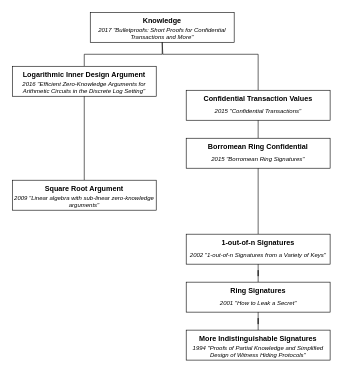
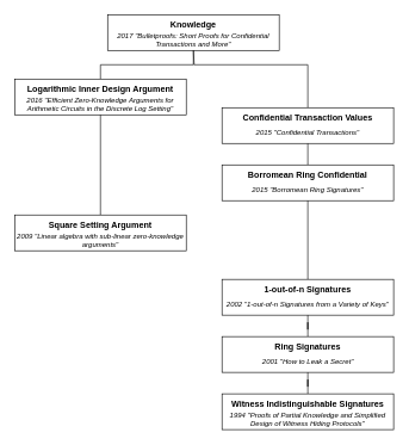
  <mxCell id="0" />
  <mxCell id="1" parent="0" />
  <mxCell id="2" value="Knowledge" style="rounded=0;whiteSpace=wrap;html=1;verticalAlign=top;fontStyle=1" vertex="1" parent="1"><mxGeometry x="150" y="20" width="240" height="50" as="geometry" /></mxCell>
  <mxCell id="3" value="2017 &quot;Bulletproofs: Short Proofs for Confidential Transactions and More&quot;" style="text;html=1;strokeColor=none;fillColor=none;align=center;verticalAlign=middle;whiteSpace=wrap;rounded=0;fontSize=10;fontStyle=2" vertex="1" parent="1"><mxGeometry x="150" y="40" width="240" height="30" as="geometry" /></mxCell>
  <mxCell id="4" style="edgeStyle=orthogonalEdgeStyle;rounded=0;orthogonalLoop=1;jettySize=auto;html=1;exitX=0.5;exitY=0;exitDx=0;exitDy=0;endArrow=none;endFill=0;" edge="1" parent="1" source="5"><mxGeometry relative="1" as="geometry"><mxPoint x="270" y="70" as="targetPoint" /><Array as="points"><mxPoint x="430" y="90" /><mxPoint x="271" y="90" /></Array></mxGeometry></mxCell>
  <mxCell id="5" value="Confidential Transaction Values" style="rounded=0;whiteSpace=wrap;html=1;verticalAlign=top;fontStyle=1" vertex="1" parent="1"><mxGeometry x="310" y="150" width="240" height="50" as="geometry" /></mxCell>
  <mxCell id="6" value="2015 &quot;Confidential Transactions&quot;" style="text;html=1;strokeColor=none;fillColor=none;align=center;verticalAlign=middle;whiteSpace=wrap;rounded=0;fontSize=10;fontStyle=2" vertex="1" parent="1"><mxGeometry x="310" y="170" width="240" height="30" as="geometry" /></mxCell>
  <mxCell id="7" style="edgeStyle=orthogonalEdgeStyle;rounded=0;orthogonalLoop=1;jettySize=auto;html=1;exitX=0.5;exitY=0;exitDx=0;exitDy=0;entryX=0.5;entryY=1;entryDx=0;entryDy=0;endArrow=none;endFill=0;" edge="1" parent="1" source="8" target="6"><mxGeometry relative="1" as="geometry" /></mxCell>
  <mxCell id="8" value="Borromean Ring Confidential" style="rounded=0;whiteSpace=wrap;html=1;verticalAlign=top;fontStyle=1" vertex="1" parent="1"><mxGeometry x="310" y="230" width="240" height="50" as="geometry" /></mxCell>
  <mxCell id="9" value="2015 &quot;Borromean Ring Signatures&quot;" style="text;html=1;strokeColor=none;fillColor=none;align=center;verticalAlign=middle;whiteSpace=wrap;rounded=0;fontSize=10;fontStyle=2" vertex="1" parent="1"><mxGeometry x="310" y="250" width="240" height="30" as="geometry" /></mxCell>
  <mxCell id="10" style="edgeStyle=orthogonalEdgeStyle;rounded=0;orthogonalLoop=1;jettySize=auto;html=1;exitX=0.5;exitY=0;exitDx=0;exitDy=0;entryX=0.5;entryY=1;entryDx=0;entryDy=0;endArrow=none;endFill=0;" edge="1" parent="1" source="11" target="9"><mxGeometry relative="1" as="geometry" /></mxCell>
  <mxCell id="11" value="1-out-of-n Signatures" style="rounded=0;whiteSpace=wrap;html=1;verticalAlign=top;fontStyle=1" vertex="1" parent="1"><mxGeometry x="310" y="390" width="240" height="50" as="geometry" /></mxCell>
  <mxCell id="12" value="&lt;div style=&quot;font-size: 10px;&quot;&gt;&lt;/div&gt;&lt;i&gt;2002 &quot;1-out-of-n Signatures from a Variety of Keys&quot;&lt;br&gt;&lt;/i&gt;" style="text;html=1;strokeColor=none;fillColor=none;align=center;verticalAlign=middle;whiteSpace=wrap;rounded=0;fontSize=10;" vertex="1" parent="1"><mxGeometry x="310" y="410" width="240" height="30" as="geometry" /></mxCell>
  <mxCell id="13" style="edgeStyle=orthogonalEdgeStyle;rounded=0;orthogonalLoop=1;jettySize=auto;html=1;exitX=0.5;exitY=0;exitDx=0;exitDy=0;endArrow=none;endFill=0;" edge="1" parent="1" source="14" target="12"><mxGeometry relative="1" as="geometry" /></mxCell>
  <mxCell id="14" value="Ring Signatures" style="rounded=0;whiteSpace=wrap;html=1;verticalAlign=top;fontStyle=1" vertex="1" parent="1"><mxGeometry x="310" y="470" width="240" height="50" as="geometry" /></mxCell>
  <mxCell id="15" value="2001&lt;span style=&quot;background-color: initial;&quot;&gt;&amp;nbsp;&quot;How to Leak a Secret&quot;&lt;/span&gt;" style="text;html=1;strokeColor=none;fillColor=none;align=center;verticalAlign=middle;whiteSpace=wrap;rounded=0;fontSize=10;fontStyle=2" vertex="1" parent="1"><mxGeometry x="327.5" y="490" width="205" height="30" as="geometry" /></mxCell>
  <mxCell id="16" style="edgeStyle=orthogonalEdgeStyle;rounded=0;orthogonalLoop=1;jettySize=auto;html=1;exitX=0.5;exitY=0;exitDx=0;exitDy=0;endArrow=none;endFill=0;" edge="1" parent="1" source="17" target="15"><mxGeometry relative="1" as="geometry" /></mxCell>
- <mxCell id="17" value="More Indistinguishable Signatures" style="rounded=0;whiteSpace=wrap;html=1;verticalAlign=top;fontStyle=1" vertex="1" parent="1"><mxGeometry x="310" y="550" width="240" height="50" as="geometry" /></mxCell>
+ <mxCell id="17" value="Witness Indistinguishable Signatures" style="rounded=0;whiteSpace=wrap;html=1;verticalAlign=top;fontStyle=1" vertex="1" parent="1"><mxGeometry x="310" y="550" width="240" height="50" as="geometry" /></mxCell>
  <mxCell id="18" value="&lt;div style=&quot;font-size: 10px;&quot;&gt;&lt;/div&gt;&lt;i&gt;1994 &quot;Proofs of Partial Knowledge and Simplified&lt;div&gt;Design of Witness Hiding Protocols&quot;&lt;/div&gt;&lt;/i&gt;" style="text;html=1;strokeColor=none;fillColor=none;align=center;verticalAlign=middle;whiteSpace=wrap;rounded=0;fontSize=10;" vertex="1" parent="1"><mxGeometry x="310" y="570" width="240" height="30" as="geometry" /></mxCell>
  <mxCell id="19" style="edgeStyle=orthogonalEdgeStyle;rounded=0;orthogonalLoop=1;jettySize=auto;html=1;exitX=0.5;exitY=0;exitDx=0;exitDy=0;entryX=0.5;entryY=1;entryDx=0;entryDy=0;endArrow=none;endFill=0;" edge="1" parent="1" source="20" target="3"><mxGeometry relative="1" as="geometry" /></mxCell>
  <mxCell id="20" value="Logarithmic Inner Design Argument" style="rounded=0;whiteSpace=wrap;html=1;verticalAlign=top;fontStyle=1" vertex="1" parent="1"><mxGeometry x="20" y="110" width="240" height="50" as="geometry" /></mxCell>
  <mxCell id="21" value="2016 &quot;&lt;span style=&quot;background-color: initial;&quot;&gt;Efficient Zero-Knowledge Arguments for&lt;br&gt;&lt;/span&gt;&lt;span style=&quot;background-color: initial;&quot;&gt;Arithmetic Circuits in the Discrete Log Setting&lt;/span&gt;&quot;" style="text;html=1;strokeColor=none;fillColor=none;align=center;verticalAlign=middle;whiteSpace=wrap;rounded=0;fontSize=10;fontStyle=2" vertex="1" parent="1"><mxGeometry x="20" y="130" width="240" height="30" as="geometry" /></mxCell>
  <mxCell id="22" style="edgeStyle=orthogonalEdgeStyle;rounded=0;orthogonalLoop=1;jettySize=auto;html=1;exitX=0.5;exitY=0;exitDx=0;exitDy=0;entryX=0.5;entryY=1;entryDx=0;entryDy=0;endArrow=none;endFill=0;" edge="1" parent="1" source="23" target="21"><mxGeometry relative="1" as="geometry" /></mxCell>
- <mxCell id="23" value="Square Root Argument" style="rounded=0;whiteSpace=wrap;html=1;verticalAlign=top;fontStyle=1" vertex="1" parent="1"><mxGeometry x="20" y="300" width="240" height="50" as="geometry" /></mxCell>
+ <mxCell id="23" value="Square Setting Argument" style="rounded=0;whiteSpace=wrap;html=1;verticalAlign=top;fontStyle=1" vertex="1" parent="1"><mxGeometry x="20" y="300" width="240" height="50" as="geometry" /></mxCell>
  <mxCell id="24" value="2009 &quot;Linear algebra with sub-linear zero-knowledge arguments&quot;" style="text;html=1;strokeColor=none;fillColor=none;align=center;verticalAlign=middle;whiteSpace=wrap;rounded=0;fontSize=10;fontStyle=2" vertex="1" parent="1"><mxGeometry x="20" y="320" width="240" height="30" as="geometry" /></mxCell>
